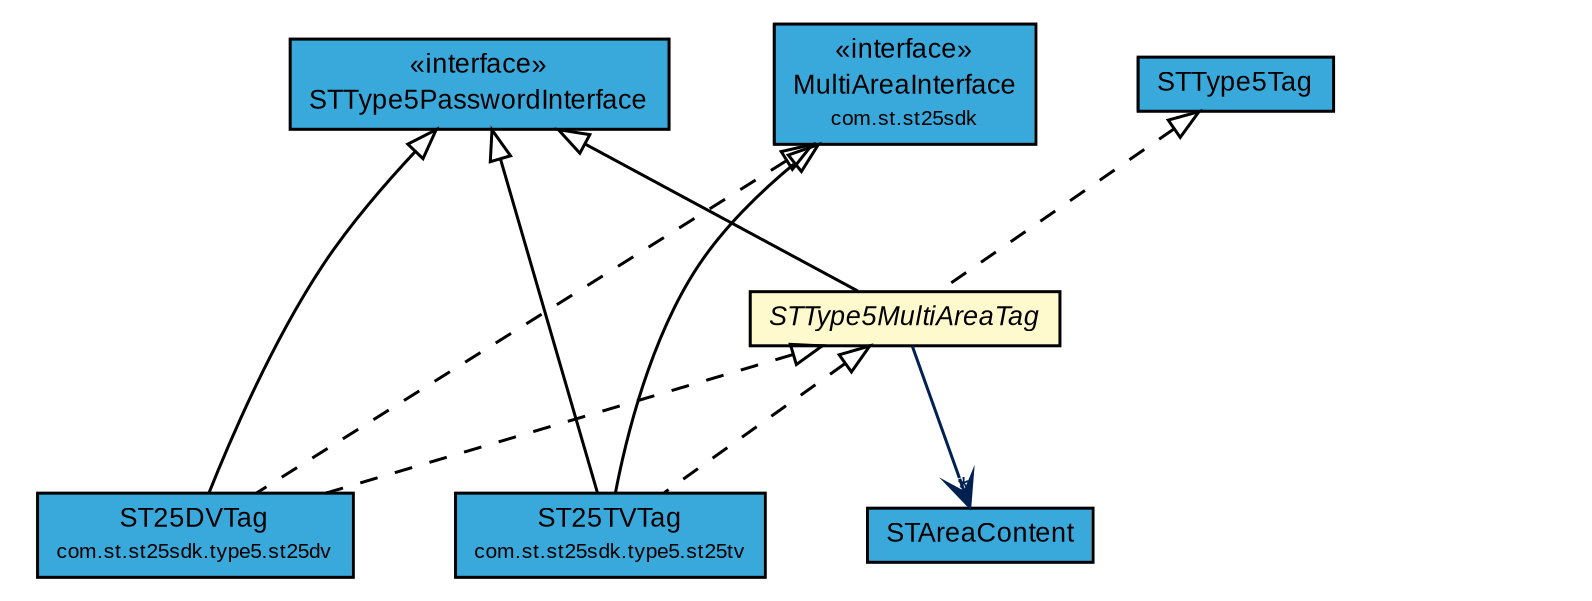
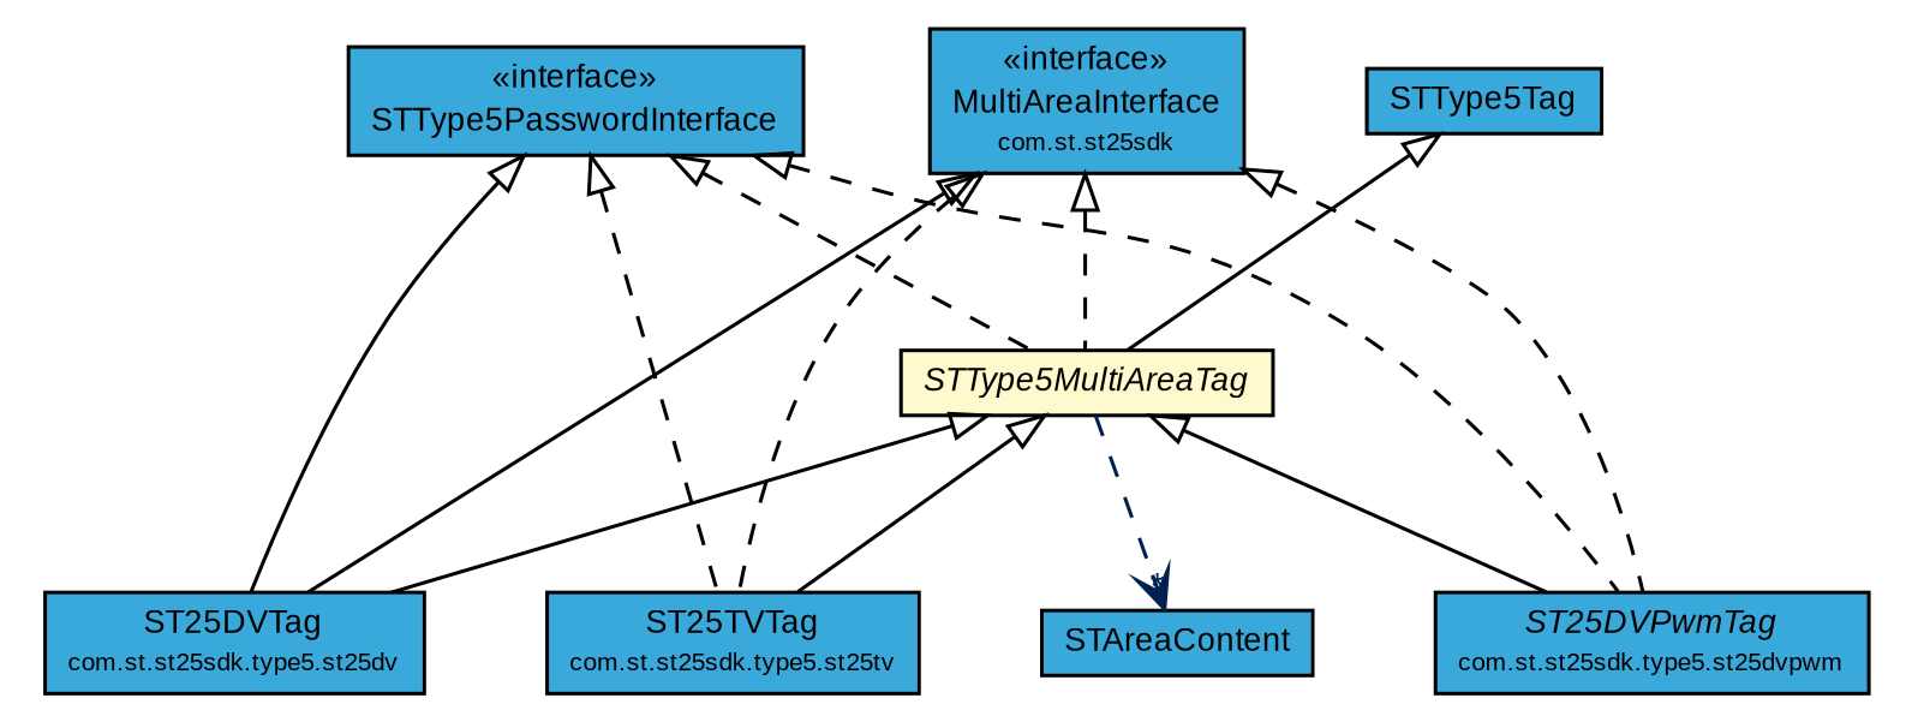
  digraph {
    nodesep=0.25
    ranksep=0.5
    node [fontcolor=black fontname=arial fontsize=9.0 shape=plaintext]
    edge [arrowtail=empty dir=back fontname=arial fontsize=10 headport=p labelfontname=arial labelfontsize=10 style=dashed tailport=p]
    n1 [label=<<table title="com.st.st25sdk.MultiAreaInterface" border="0" cellborder="1" cellspacing="0" cellpadding="2" port="p" bgcolor="#39a9dc" href="../MultiAreaInterface.html"> 		<tr><td><table border="0" cellspacing="0" cellpadding="1"> <tr><td align="center" balign="center"> &#171;interface&#187; </td></tr> <tr><td align="center" balign="center"> MultiAreaInterface </td></tr> <tr><td align="center" balign="center"><font point-size="7.0"> com.st.st25sdk </font></td></tr> 		</table></td></tr> 		</table>>]
    n2 [label=<<table title="com.st.st25sdk.type5.STType5MultiAreaTag" border="0" cellborder="1" cellspacing="0" cellpadding="2" port="p" bgcolor="lemonChiffon" href="./STType5MultiAreaTag.html"> 		<tr><td><table border="0" cellspacing="0" cellpadding="1"> <tr><td align="center" balign="center"><font face="arial italic"> STType5MultiAreaTag </font></td></tr> 		</table></td></tr> 		</table>>]
    n3 [label=<<table title="com.st.st25sdk.type5.st25dv.ST25DVTag" border="0" cellborder="1" cellspacing="0" cellpadding="2" port="p" bgcolor="#39a9dc" href="./st25dv/ST25DVTag.html"> 		<tr><td><table border="0" cellspacing="0" cellpadding="1"> <tr><td align="center" balign="center"> ST25DVTag </td></tr> <tr><td align="center" balign="center"><font point-size="7.0"> com.st.st25sdk.type5.st25dv </font></td></tr> 		</table></td></tr> 		</table>>]
+   n4 [label=<<table title="com.st.st25sdk.type5.st25dvpwm.ST25DVPwmTag" border="0" cellborder="1" cellspacing="0" cellpadding="2" port="p" bgcolor="#39a9dc" href="./st25dvpwm/ST25DVPwmTag.html"> 		<tr><td><table border="0" cellspacing="0" cellpadding="1"> <tr><td align="center" balign="center"><font face="arial italic"> ST25DVPwmTag </font></td></tr> <tr><td align="center" balign="center"><font point-size="7.0"> com.st.st25sdk.type5.st25dvpwm </font></td></tr> 		</table></td></tr> 		</table>>]
    n5 [label=<<table title="com.st.st25sdk.type5.st25tv.ST25TVTag" border="0" cellborder="1" cellspacing="0" cellpadding="2" port="p" bgcolor="#39a9dc" href="./st25tv/ST25TVTag.html"> 		<tr><td><table border="0" cellspacing="0" cellpadding="1"> <tr><td align="center" balign="center"> ST25TVTag </td></tr> <tr><td align="center" balign="center"><font point-size="7.0"> com.st.st25sdk.type5.st25tv </font></td></tr> 		</table></td></tr> 		</table>>]
    n6 [label=<<table title="com.st.st25sdk.type5.STAreaContent" border="0" cellborder="1" cellspacing="0" cellpadding="2" port="p" bgcolor="#39a9dc" href="./STAreaContent.html"> 		<tr><td><table border="0" cellspacing="0" cellpadding="1"> <tr><td align="center" balign="center"> STAreaContent </td></tr> 		</table></td></tr> 		</table>>]
    n7 [label=<<table title="com.st.st25sdk.type5.STType5Tag" border="0" cellborder="1" cellspacing="0" cellpadding="2" port="p" bgcolor="#39a9dc" href="./STType5Tag.html"> 		<tr><td><table border="0" cellspacing="0" cellpadding="1"> <tr><td align="center" balign="center"> STType5Tag </td></tr> 		</table></td></tr> 		</table>>]
    n8 [label=<<table title="com.st.st25sdk.type5.STType5PasswordInterface" border="0" cellborder="1" cellspacing="0" cellpadding="2" port="p" bgcolor="#39a9dc" href="./STType5PasswordInterface.html"> 		<tr><td><table border="0" cellspacing="0" cellpadding="1"> <tr><td align="center" balign="center"> &#171;interface&#187; </td></tr> <tr><td align="center" balign="center"> STType5PasswordInterface </td></tr> 		</table></td></tr> 		</table>>]
-   n1 -> n3
-   n1 -> n5 [style=solid]
-   n2 -> n3
-   n2 -> n5
-   n2 -> n6 [arrowhead=open color="#002052" fontcolor="#002052" fontsize=10.0 headlabel="*" arrowtail="" dir="" style=""]
-   n7 -> n2
-   n8 -> n2 [style=solid]
+   n1 -> n2
+   n1 -> n3 [style=solid]
+   n1 -> n4
+   n1 -> n5
+   n2 -> n3 [style=""]
+   n2 -> n4 [style=""]
+   n2 -> n5 [style=""]
+   n2 -> n6 [arrowhead=open color="#002052" fontcolor="#002052" fontsize=10.0 headlabel="*" arrowtail="" dir=""]
+   n7 -> n2 [style=""]
+   n8 -> n2
    n8 -> n3 [style=solid]
-   n8 -> n5 [style=solid]
+   n8 -> n4
+   n8 -> n5
  }
